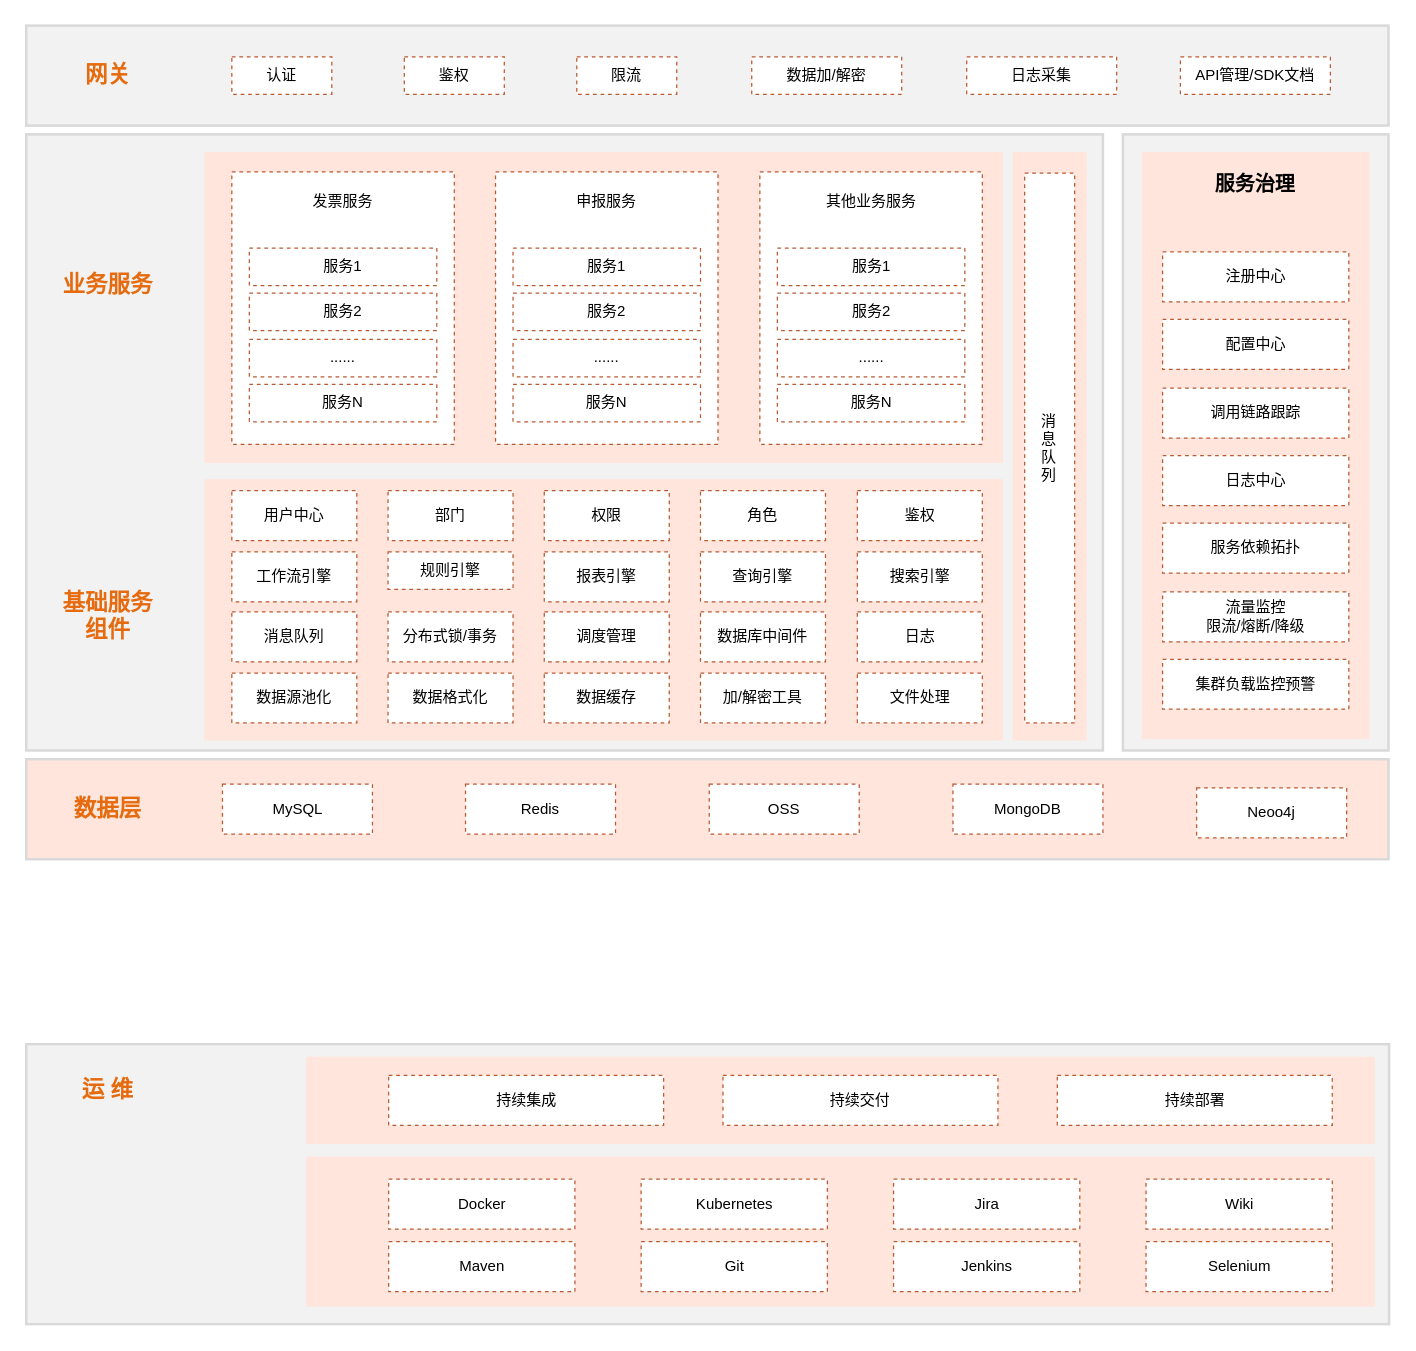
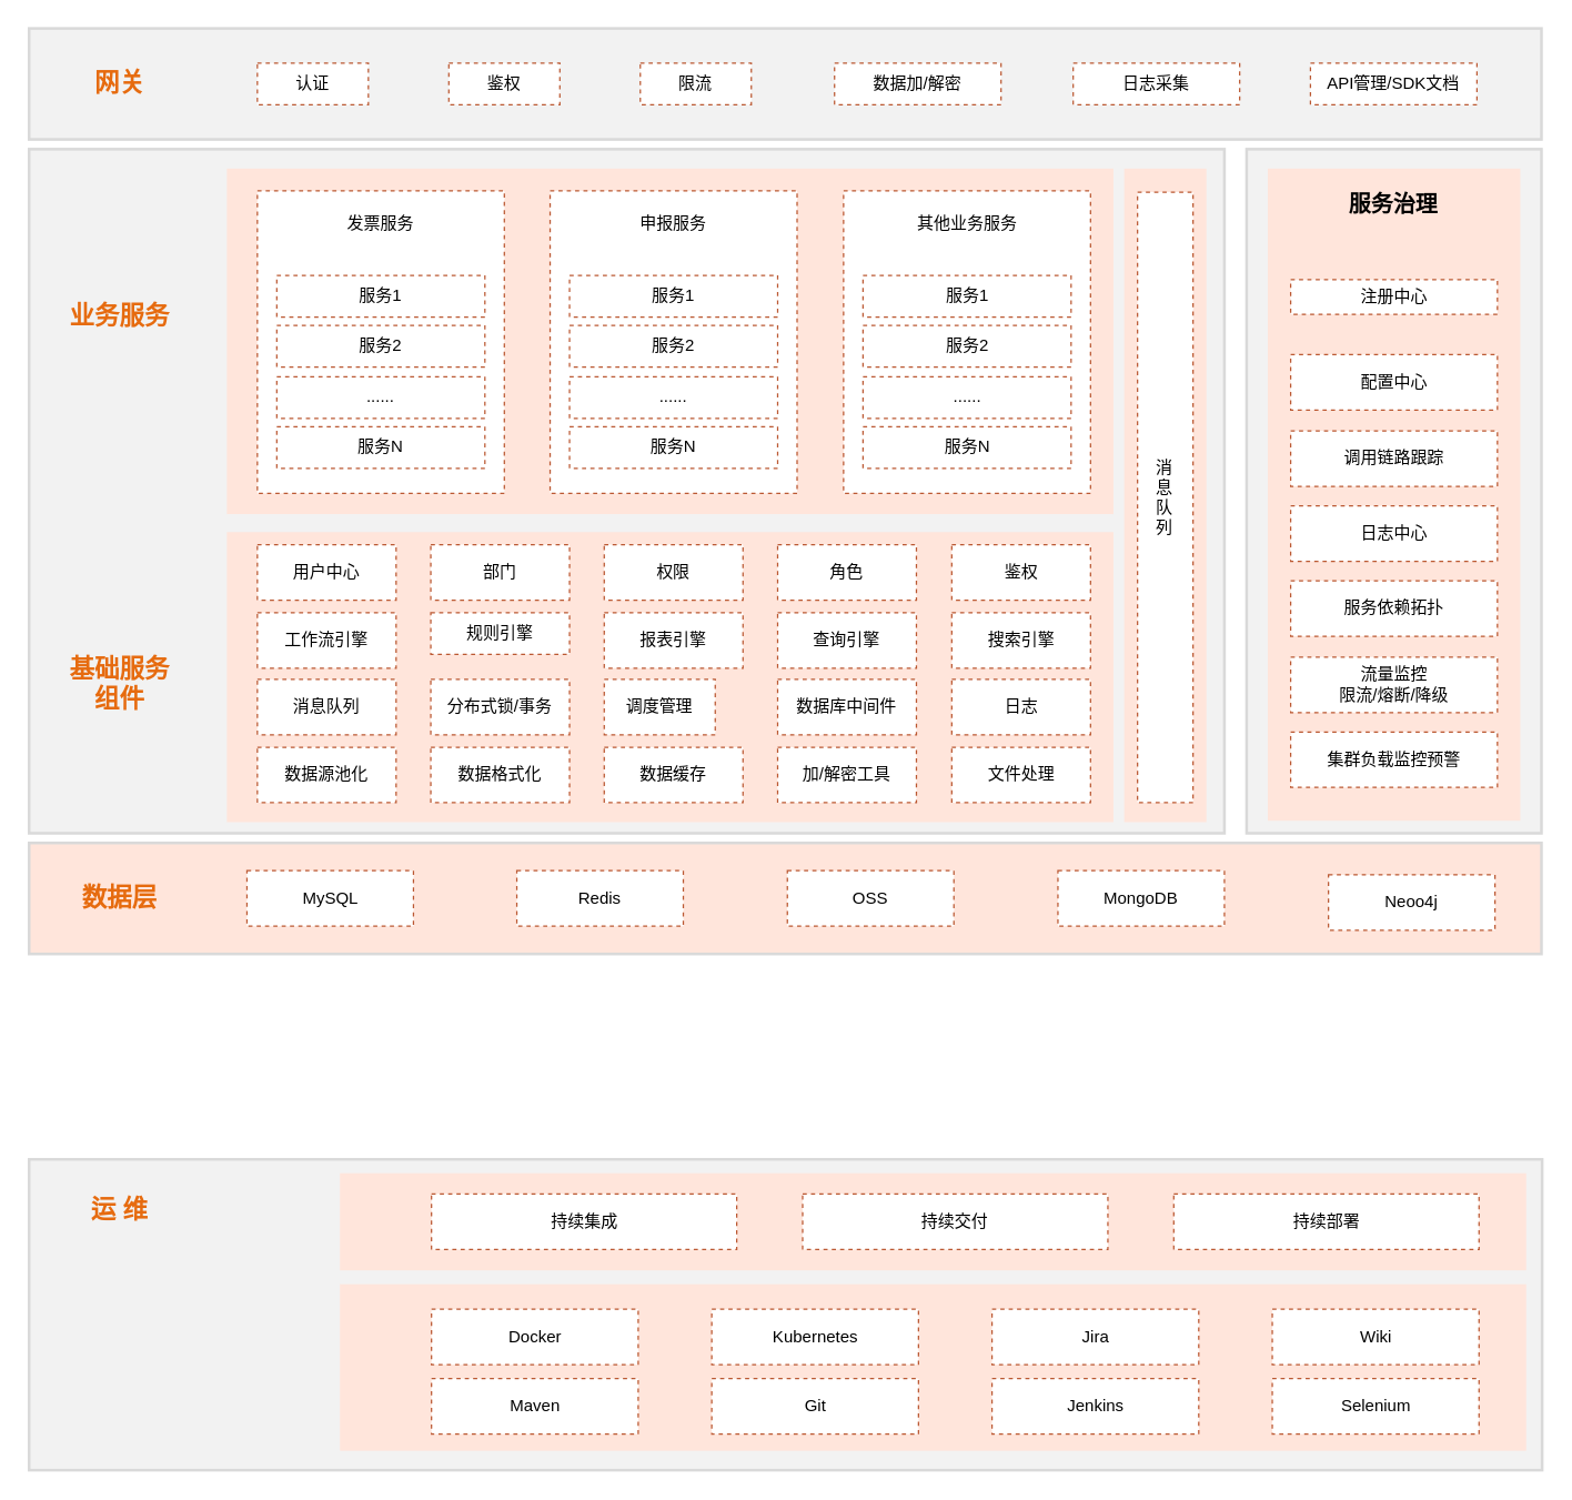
  <mxCell id="0" />
  <mxCell id="1" parent="0" />
  <mxCell id="2" value="" style="whiteSpace=wrap;html=1;fontSize=18;fontStyle=1;strokeWidth=2;fillColor=#F2F2F2;strokeColor=#D9D9D9;" parent="1" vertex="1"><mxGeometry x="20.5" y="107" width="861.5" height="493" as="geometry" /></mxCell>
  <mxCell id="3" value="" style="whiteSpace=wrap;html=1;align=center;verticalAlign=top;fontSize=16;fontStyle=1;fillColor=#FFE5DB;strokeColor=none;fontColor=#143642;" parent="1" vertex="1"><mxGeometry x="809.75" y="121" width="59.25" height="471" as="geometry" /></mxCell>
  <mxCell id="4" value="" style="whiteSpace=wrap;html=1;fontSize=18;fontStyle=1;strokeWidth=2;fillColor=#F2F2F2;strokeColor=#D9D9D9;" parent="1" vertex="1"><mxGeometry x="20.5" y="835" width="1090.5" height="224" as="geometry" /></mxCell>
  <mxCell id="5" value="" style="whiteSpace=wrap;html=1;strokeColor=none;dashed=1;verticalAlign=top;spacingTop=0;fillColor=#FFE5DB;fontSize=16;" parent="1" vertex="1"><mxGeometry x="244.5" y="845" width="855" height="70" as="geometry" /></mxCell>
  <mxCell id="6" value="" style="whiteSpace=wrap;html=1;strokeColor=none;dashed=1;verticalAlign=top;spacingTop=0;fillColor=#FFE5DB;fontSize=16;" parent="1" vertex="1"><mxGeometry x="244.5" y="925" width="855" height="120" as="geometry" /></mxCell>
  <mxCell id="7" value="" style="whiteSpace=wrap;html=1;fontSize=18;fontStyle=1;strokeWidth=2;fillColor=#F2F2F2;strokeColor=#D9D9D9;" parent="1" vertex="1"><mxGeometry x="20.5" y="20" width="1090" height="80" as="geometry" /></mxCell>
  <mxCell id="8" value="网关" style="whiteSpace=wrap;html=1;fillColor=none;strokeColor=none;fontStyle=1;fontSize=18;fontColor=#E66B0F;" parent="1" vertex="1"><mxGeometry x="25.5" y="40" width="120" height="40" as="geometry" /></mxCell>
  <mxCell id="9" value="" style="whiteSpace=wrap;html=1;align=center;verticalAlign=top;fontSize=16;fontStyle=1;fillColor=#FFE5DB;strokeColor=none;fontColor=#143642;" parent="1" vertex="1"><mxGeometry x="163" y="383" width="639" height="209" as="geometry" /></mxCell>
  <mxCell id="10" value="" style="whiteSpace=wrap;html=1;align=center;verticalAlign=top;fontSize=16;fontStyle=1;fillColor=#FFE5DB;strokeColor=none;fontColor=#143642;" parent="1" vertex="1"><mxGeometry x="163" y="121" width="639" height="249" as="geometry" /></mxCell>
  <mxCell id="11" value="基础服务&lt;br&gt;组件" style="whiteSpace=wrap;html=1;fontSize=18;fontStyle=1;strokeColor=none;fillColor=none;fontColor=#E66B0F;" parent="1" vertex="1"><mxGeometry x="25.5" y="473" width="120" height="40" as="geometry" /></mxCell>
  <mxCell id="12" value="" style="whiteSpace=wrap;html=1;fillColor=#FFE5DB;strokeColor=#D9D9D9;fontSize=18;fontStyle=1;fontColor=#143642;strokeWidth=2;" parent="1" vertex="1"><mxGeometry x="20.5" y="607" width="1090" height="80" as="geometry" /></mxCell>
  <mxCell id="13" value="数据层" style="whiteSpace=wrap;html=1;fillColor=none;strokeColor=none;fontSize=18;fontStyle=1;fontColor=#E66B0F;" parent="1" vertex="1"><mxGeometry x="25.5" y="627" width="120" height="40" as="geometry" /></mxCell>
  <mxCell id="14" value="MySQL" style="whiteSpace=wrap;html=1;strokeColor=#BB5933;dashed=1;" parent="1" vertex="1"><mxGeometry x="177.5" y="627" width="120" height="40" as="geometry" /></mxCell>
  <mxCell id="15" value="OSS" style="whiteSpace=wrap;html=1;strokeColor=#BB5933;dashed=1;" parent="1" vertex="1"><mxGeometry x="567" y="627" width="120" height="40" as="geometry" /></mxCell>
  <mxCell id="16" value="MongoDB" style="whiteSpace=wrap;html=1;strokeColor=#BB5933;dashed=1;" parent="1" vertex="1"><mxGeometry x="762" y="627" width="120" height="40" as="geometry" /></mxCell>
  <mxCell id="17" value="数据源池化" style="whiteSpace=wrap;html=1;strokeColor=#BB5933;dashed=1;" parent="1" vertex="1"><mxGeometry x="185" y="538" width="100" height="40" as="geometry" /></mxCell>
  <mxCell id="18" value="数据格式化" style="whiteSpace=wrap;html=1;strokeColor=#BB5933;dashed=1;" parent="1" vertex="1"><mxGeometry x="310" y="538" width="100" height="40" as="geometry" /></mxCell>
  <mxCell id="19" value="数据缓存" style="whiteSpace=wrap;html=1;strokeColor=#BB5933;dashed=1;" parent="1" vertex="1"><mxGeometry x="435" y="538" width="100" height="40" as="geometry" /></mxCell>
  <mxCell id="20" value="加/解密工具" style="whiteSpace=wrap;html=1;strokeColor=#BB5933;dashed=1;" parent="1" vertex="1"><mxGeometry x="560" y="538" width="100" height="40" as="geometry" /></mxCell>
  <mxCell id="21" value="文件处理" style="whiteSpace=wrap;html=1;strokeColor=#BB5933;dashed=1;" parent="1" vertex="1"><mxGeometry x="685.5" y="538" width="100" height="40" as="geometry" /></mxCell>
  <mxCell id="22" value="消息队列" style="whiteSpace=wrap;html=1;strokeColor=#BB5933;dashed=1;" parent="1" vertex="1"><mxGeometry x="185" y="489" width="100" height="40" as="geometry" /></mxCell>
  <mxCell id="23" value="分布式锁/事务" style="whiteSpace=wrap;html=1;strokeColor=#BB5933;dashed=1;" parent="1" vertex="1"><mxGeometry x="310" y="489" width="100" height="40" as="geometry" /></mxCell>
- <mxCell id="24" value="调度管理" style="whiteSpace=wrap;html=1;strokeColor=#BB5933;dashed=1;" parent="1" vertex="1"><mxGeometry x="435" y="489" width="100" height="40" as="geometry" /></mxCell>
+ <mxCell id="24" value="调度管理" style="whiteSpace=wrap;html=1;strokeColor=#BB5933;dashed=1;" parent="1" vertex="1"><mxGeometry x="435" y="489" width="80" height="40" as="geometry" /></mxCell>
  <mxCell id="25" value="工作流引擎" style="whiteSpace=wrap;html=1;strokeColor=#BB5933;dashed=1;" parent="1" vertex="1"><mxGeometry x="185" y="441" width="100" height="40" as="geometry" /></mxCell>
  <mxCell id="26" value="搜索引擎" style="whiteSpace=wrap;html=1;strokeColor=#BB5933;dashed=1;" parent="1" vertex="1"><mxGeometry x="685.5" y="441" width="100" height="40" as="geometry" /></mxCell>
  <mxCell id="27" value="查询引擎" style="whiteSpace=wrap;html=1;strokeColor=#BB5933;dashed=1;" parent="1" vertex="1"><mxGeometry x="560" y="441" width="100" height="40" as="geometry" /></mxCell>
  <mxCell id="28" value="报表引擎" style="whiteSpace=wrap;html=1;strokeColor=#BB5933;dashed=1;" parent="1" vertex="1"><mxGeometry x="435" y="441" width="100" height="40" as="geometry" /></mxCell>
  <mxCell id="29" value="规则引擎" style="whiteSpace=wrap;html=1;strokeColor=#BB5933;dashed=1;" parent="1" vertex="1"><mxGeometry x="310" y="441" width="100" height="30" as="geometry" /></mxCell>
  <mxCell id="30" value="鉴权" style="whiteSpace=wrap;html=1;strokeColor=#BB5933;dashed=1;" parent="1" vertex="1"><mxGeometry x="685.5" y="392" width="100" height="40" as="geometry" /></mxCell>
  <mxCell id="31" value="日志" style="whiteSpace=wrap;html=1;strokeColor=#BB5933;dashed=1;" parent="1" vertex="1"><mxGeometry x="685.5" y="489" width="100" height="40" as="geometry" /></mxCell>
  <mxCell id="32" value="用户中心" style="whiteSpace=wrap;html=1;strokeColor=#BB5933;dashed=1;" parent="1" vertex="1"><mxGeometry x="185" y="392" width="100" height="40" as="geometry" /></mxCell>
  <mxCell id="33" value="部门" style="whiteSpace=wrap;html=1;strokeColor=#BB5933;dashed=1;" parent="1" vertex="1"><mxGeometry x="310" y="392" width="100" height="40" as="geometry" /></mxCell>
  <mxCell id="34" value="权限" style="whiteSpace=wrap;html=1;strokeColor=#BB5933;dashed=1;" parent="1" vertex="1"><mxGeometry x="435" y="392" width="100" height="40" as="geometry" /></mxCell>
  <mxCell id="35" value="角色" style="whiteSpace=wrap;html=1;strokeColor=#BB5933;dashed=1;" parent="1" vertex="1"><mxGeometry x="560" y="392" width="100" height="40" as="geometry" /></mxCell>
  <mxCell id="36" value="认证" style="whiteSpace=wrap;html=1;strokeColor=#BB5933;dashed=1;" parent="1" vertex="1"><mxGeometry x="185" y="45" width="80" height="30" as="geometry" /></mxCell>
  <mxCell id="37" value="限流" style="whiteSpace=wrap;html=1;strokeColor=#BB5933;dashed=1;" parent="1" vertex="1"><mxGeometry x="461" y="45" width="80" height="30" as="geometry" /></mxCell>
  <mxCell id="38" value="数据加/解密" style="whiteSpace=wrap;html=1;strokeColor=#BB5933;dashed=1;" parent="1" vertex="1"><mxGeometry x="601" y="45" width="120" height="30" as="geometry" /></mxCell>
  <mxCell id="39" value="日志采集" style="whiteSpace=wrap;html=1;strokeColor=#BB5933;dashed=1;" parent="1" vertex="1"><mxGeometry x="773" y="45" width="120" height="30" as="geometry" /></mxCell>
  <mxCell id="40" value="API管理/SDK文档" style="whiteSpace=wrap;html=1;strokeColor=#BB5933;dashed=1;" parent="1" vertex="1"><mxGeometry x="944" y="45" width="120" height="30" as="geometry" /></mxCell>
  <mxCell id="41" value="消&lt;br&gt;息&lt;br&gt;队&lt;br&gt;列" style="whiteSpace=wrap;html=1;strokeColor=#BB5933;dashed=1;" parent="1" vertex="1"><mxGeometry x="819.375" y="138" width="40" height="440" as="geometry" /></mxCell>
  <mxCell id="42" value="Maven" style="whiteSpace=wrap;html=1;strokeColor=#BB5933;dashed=1;" parent="1" vertex="1"><mxGeometry x="310.5" y="993" width="149" height="40" as="geometry" /></mxCell>
  <mxCell id="43" value="Git" style="whiteSpace=wrap;html=1;strokeColor=#BB5933;dashed=1;" parent="1" vertex="1"><mxGeometry x="512.5" y="993" width="149" height="40" as="geometry" /></mxCell>
  <mxCell id="44" value="Docker" style="whiteSpace=wrap;html=1;strokeColor=#BB5933;dashed=1;" parent="1" vertex="1"><mxGeometry x="310.5" y="943" width="149" height="40" as="geometry" /></mxCell>
  <mxCell id="45" value="Jenkins" style="whiteSpace=wrap;html=1;strokeColor=#BB5933;dashed=1;" parent="1" vertex="1"><mxGeometry x="714.5" y="993" width="149" height="40" as="geometry" /></mxCell>
  <mxCell id="46" value="Kubernetes" style="whiteSpace=wrap;html=1;strokeColor=#BB5933;dashed=1;" parent="1" vertex="1"><mxGeometry x="512.5" y="943" width="149" height="40" as="geometry" /></mxCell>
  <mxCell id="47" value="Jira" style="whiteSpace=wrap;html=1;strokeColor=#BB5933;dashed=1;" parent="1" vertex="1"><mxGeometry x="714.5" y="943" width="149" height="40" as="geometry" /></mxCell>
  <mxCell id="48" value="Redis" style="whiteSpace=wrap;html=1;strokeColor=#BB5933;dashed=1;" parent="1" vertex="1"><mxGeometry x="372" y="627" width="120" height="40" as="geometry" /></mxCell>
  <mxCell id="49" value="Neoo4j" style="whiteSpace=wrap;html=1;strokeColor=#BB5933;dashed=1;" parent="1" vertex="1"><mxGeometry x="957" y="630" width="120" height="40" as="geometry" /></mxCell>
  <mxCell id="50" value="数据库中间件" style="whiteSpace=wrap;html=1;strokeColor=#BB5933;dashed=1;" parent="1" vertex="1"><mxGeometry x="560" y="489" width="100" height="40" as="geometry" /></mxCell>
  <mxCell id="51" value="" style="group" parent="1" vertex="1" connectable="0"><mxGeometry x="396" y="137" width="178" height="218" as="geometry" /></mxCell>
  <mxCell id="52" value="申报服务" style="whiteSpace=wrap;html=1;strokeColor=#BB5933;dashed=1;verticalAlign=top;spacingBottom=0;spacingTop=10;" parent="51" vertex="1"><mxGeometry width="178" height="218" as="geometry" /></mxCell>
  <mxCell id="53" value="服务1" style="whiteSpace=wrap;html=1;strokeColor=#BB5933;dashed=1;" parent="51" vertex="1"><mxGeometry x="14" y="61" width="150" height="30" as="geometry" /></mxCell>
  <mxCell id="54" value="服务2" style="whiteSpace=wrap;html=1;strokeColor=#BB5933;dashed=1;" parent="51" vertex="1"><mxGeometry x="14" y="97" width="150" height="30" as="geometry" /></mxCell>
  <mxCell id="55" value="......" style="whiteSpace=wrap;html=1;strokeColor=#BB5933;dashed=1;" parent="51" vertex="1"><mxGeometry x="14" y="134" width="150" height="30" as="geometry" /></mxCell>
  <mxCell id="56" value="服务N" style="whiteSpace=wrap;html=1;strokeColor=#BB5933;dashed=1;" parent="51" vertex="1"><mxGeometry x="14" y="170" width="150" height="30" as="geometry" /></mxCell>
  <mxCell id="57" value="" style="group" parent="1" vertex="1" connectable="0"><mxGeometry x="607.5" y="137" width="178" height="218" as="geometry" /></mxCell>
  <mxCell id="58" value="其他业务服务" style="whiteSpace=wrap;html=1;strokeColor=#BB5933;dashed=1;verticalAlign=top;spacingBottom=0;spacingTop=10;" parent="57" vertex="1"><mxGeometry width="178" height="218" as="geometry" /></mxCell>
  <mxCell id="59" value="服务1" style="whiteSpace=wrap;html=1;strokeColor=#BB5933;dashed=1;" parent="57" vertex="1"><mxGeometry x="14" y="61" width="150" height="30" as="geometry" /></mxCell>
  <mxCell id="60" value="服务2" style="whiteSpace=wrap;html=1;strokeColor=#BB5933;dashed=1;" parent="57" vertex="1"><mxGeometry x="14" y="97" width="150" height="30" as="geometry" /></mxCell>
  <mxCell id="61" value="......" style="whiteSpace=wrap;html=1;strokeColor=#BB5933;dashed=1;" parent="57" vertex="1"><mxGeometry x="14" y="134" width="150" height="30" as="geometry" /></mxCell>
  <mxCell id="62" value="服务N" style="whiteSpace=wrap;html=1;strokeColor=#BB5933;dashed=1;" parent="57" vertex="1"><mxGeometry x="14" y="170" width="150" height="30" as="geometry" /></mxCell>
  <mxCell id="63" value="鉴权" style="whiteSpace=wrap;html=1;strokeColor=#BB5933;dashed=1;" parent="1" vertex="1"><mxGeometry x="323" y="45" width="80" height="30" as="geometry" /></mxCell>
  <mxCell id="64" value="业务服务" style="whiteSpace=wrap;html=1;fontSize=18;fontStyle=1;strokeColor=none;fillColor=none;fontColor=#E66B0F;" parent="1" vertex="1"><mxGeometry x="25.5" y="208" width="120" height="40" as="geometry" /></mxCell>
  <mxCell id="65" value="" style="whiteSpace=wrap;html=1;fontSize=18;fontStyle=1;strokeWidth=2;fillColor=#F2F2F2;strokeColor=#D9D9D9;" parent="1" vertex="1"><mxGeometry x="898" y="107" width="212.5" height="493" as="geometry" /></mxCell>
  <mxCell id="66" value="" style="group" parent="1" vertex="1" connectable="0"><mxGeometry x="185" y="137" width="178" height="218" as="geometry" /></mxCell>
  <mxCell id="67" value="发票服务" style="whiteSpace=wrap;html=1;strokeColor=#BB5933;dashed=1;verticalAlign=top;spacingBottom=0;spacingTop=10;" parent="66" vertex="1"><mxGeometry width="178" height="218" as="geometry" /></mxCell>
  <mxCell id="68" value="服务1" style="whiteSpace=wrap;html=1;strokeColor=#BB5933;dashed=1;" parent="66" vertex="1"><mxGeometry x="14" y="61" width="150" height="30" as="geometry" /></mxCell>
  <mxCell id="69" value="服务2" style="whiteSpace=wrap;html=1;strokeColor=#BB5933;dashed=1;" parent="66" vertex="1"><mxGeometry x="14" y="97" width="150" height="30" as="geometry" /></mxCell>
  <mxCell id="70" value="......" style="whiteSpace=wrap;html=1;strokeColor=#BB5933;dashed=1;" parent="66" vertex="1"><mxGeometry x="14" y="134" width="150" height="30" as="geometry" /></mxCell>
  <mxCell id="71" value="服务N" style="whiteSpace=wrap;html=1;strokeColor=#BB5933;dashed=1;" parent="66" vertex="1"><mxGeometry x="14" y="170" width="150" height="30" as="geometry" /></mxCell>
  <mxCell id="72" value="" style="group" parent="1" vertex="1" connectable="0"><mxGeometry x="913.25" y="121" width="182" height="470" as="geometry" /></mxCell>
  <mxCell id="73" value="&lt;b style=&quot;font-size: 16px;&quot;&gt;&lt;font style=&quot;font-size: 16px;&quot;&gt;服务治理&lt;/font&gt;&lt;/b&gt;" style="whiteSpace=wrap;html=1;strokeColor=none;dashed=1;verticalAlign=top;spacingTop=10;fillColor=#FFE5DB;fontSize=16;" parent="72" vertex="1"><mxGeometry width="182" height="470" as="geometry" /></mxCell>
  <mxCell id="74" value="调用链路跟踪" style="whiteSpace=wrap;html=1;strokeColor=#BB5933;dashed=1;" parent="72" vertex="1"><mxGeometry x="16.5" y="189" width="149" height="40" as="geometry" /></mxCell>
  <mxCell id="75" value="日志中心" style="whiteSpace=wrap;html=1;strokeColor=#BB5933;dashed=1;" parent="72" vertex="1"><mxGeometry x="16.5" y="243" width="149" height="40" as="geometry" /></mxCell>
  <mxCell id="76" value="集群负载监控预警" style="whiteSpace=wrap;html=1;strokeColor=#BB5933;dashed=1;" parent="72" vertex="1"><mxGeometry x="16.5" y="406" width="149" height="40" as="geometry" /></mxCell>
  <mxCell id="77" value="流量监控&lt;br&gt;限流/熔断/降级" style="whiteSpace=wrap;html=1;strokeColor=#BB5933;dashed=1;" parent="72" vertex="1"><mxGeometry x="16.5" y="352" width="149" height="40" as="geometry" /></mxCell>
  <mxCell id="78" value="配置中心" style="whiteSpace=wrap;html=1;strokeColor=#BB5933;dashed=1;" parent="72" vertex="1"><mxGeometry x="16.5" y="134" width="149" height="40" as="geometry" /></mxCell>
- <mxCell id="79" value="注册中心" style="whiteSpace=wrap;html=1;strokeColor=#BB5933;dashed=1;" parent="72" vertex="1"><mxGeometry x="16.5" y="80" width="149" height="40" as="geometry" /></mxCell>
+ <mxCell id="79" value="注册中心" style="whiteSpace=wrap;html=1;strokeColor=#BB5933;dashed=1;" parent="72" vertex="1"><mxGeometry x="16.5" y="80" width="149" height="25" as="geometry" /></mxCell>
  <mxCell id="80" value="服务依赖拓扑" style="whiteSpace=wrap;html=1;strokeColor=#BB5933;dashed=1;" parent="72" vertex="1"><mxGeometry x="16.5" y="297" width="149" height="40" as="geometry" /></mxCell>
  <mxCell id="81" value="Wiki" style="whiteSpace=wrap;html=1;strokeColor=#BB5933;dashed=1;" parent="1" vertex="1"><mxGeometry x="916.5" y="943" width="149" height="40" as="geometry" /></mxCell>
  <mxCell id="82" value="持续集成" style="whiteSpace=wrap;html=1;strokeColor=#BB5933;dashed=1;" parent="1" vertex="1"><mxGeometry x="310.5" y="860" width="220" height="40" as="geometry" /></mxCell>
  <mxCell id="83" value="持续交付" style="whiteSpace=wrap;html=1;strokeColor=#BB5933;dashed=1;" parent="1" vertex="1"><mxGeometry x="578" y="860" width="220" height="40" as="geometry" /></mxCell>
  <mxCell id="84" value="持续部署" style="whiteSpace=wrap;html=1;strokeColor=#BB5933;dashed=1;" parent="1" vertex="1"><mxGeometry x="845.5" y="860" width="220" height="40" as="geometry" /></mxCell>
  <mxCell id="85" value="Selenium" style="whiteSpace=wrap;html=1;strokeColor=#BB5933;dashed=1;" parent="1" vertex="1"><mxGeometry x="916.5" y="993" width="149" height="40" as="geometry" /></mxCell>
  <mxCell id="86" value="运 维" style="whiteSpace=wrap;html=1;fillColor=none;strokeColor=none;fontSize=18;fontStyle=1;fontColor=#E66B0F;" parent="1" vertex="1"><mxGeometry x="25.5" y="852" width="120" height="40" as="geometry" /></mxCell>
